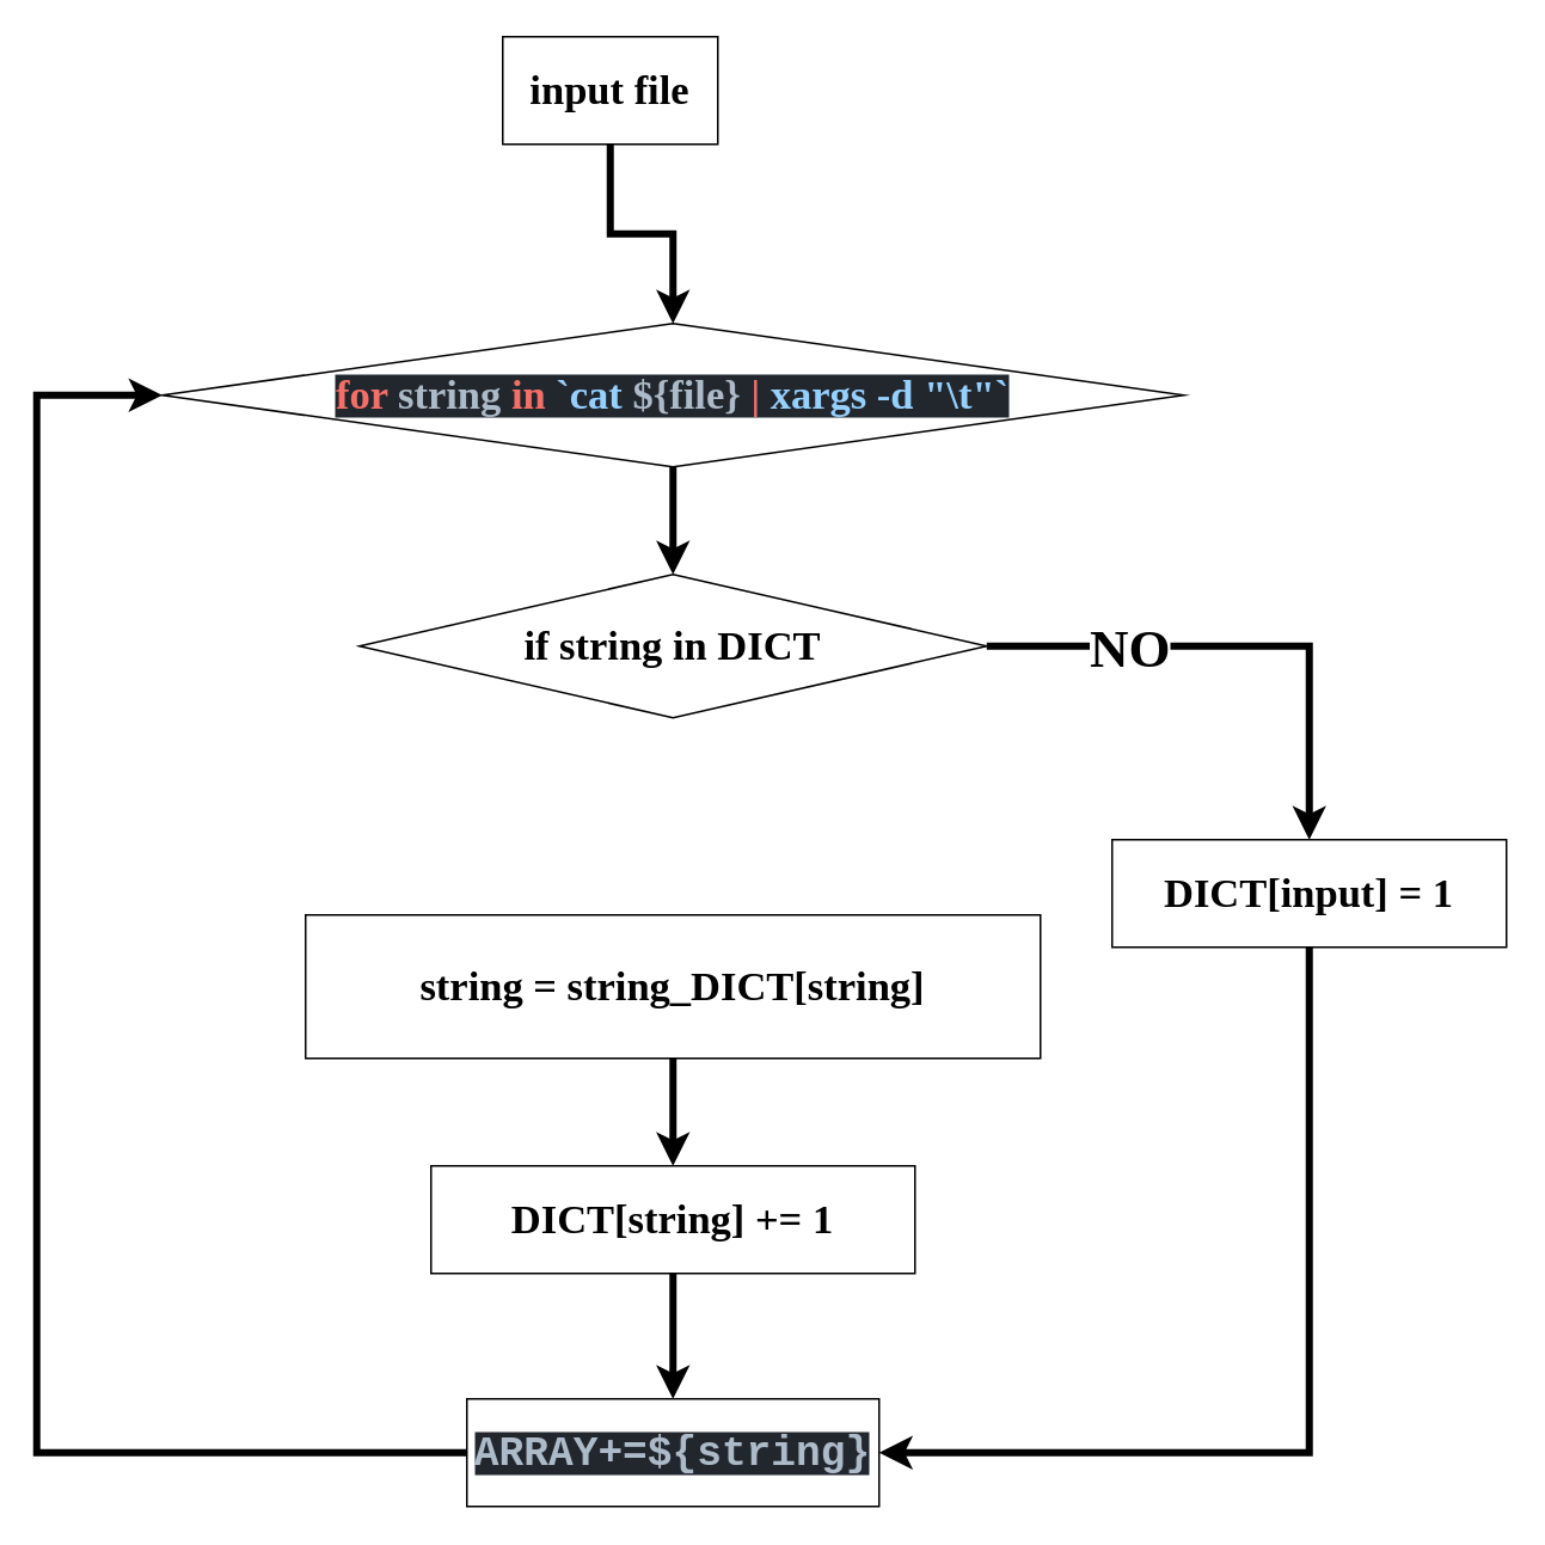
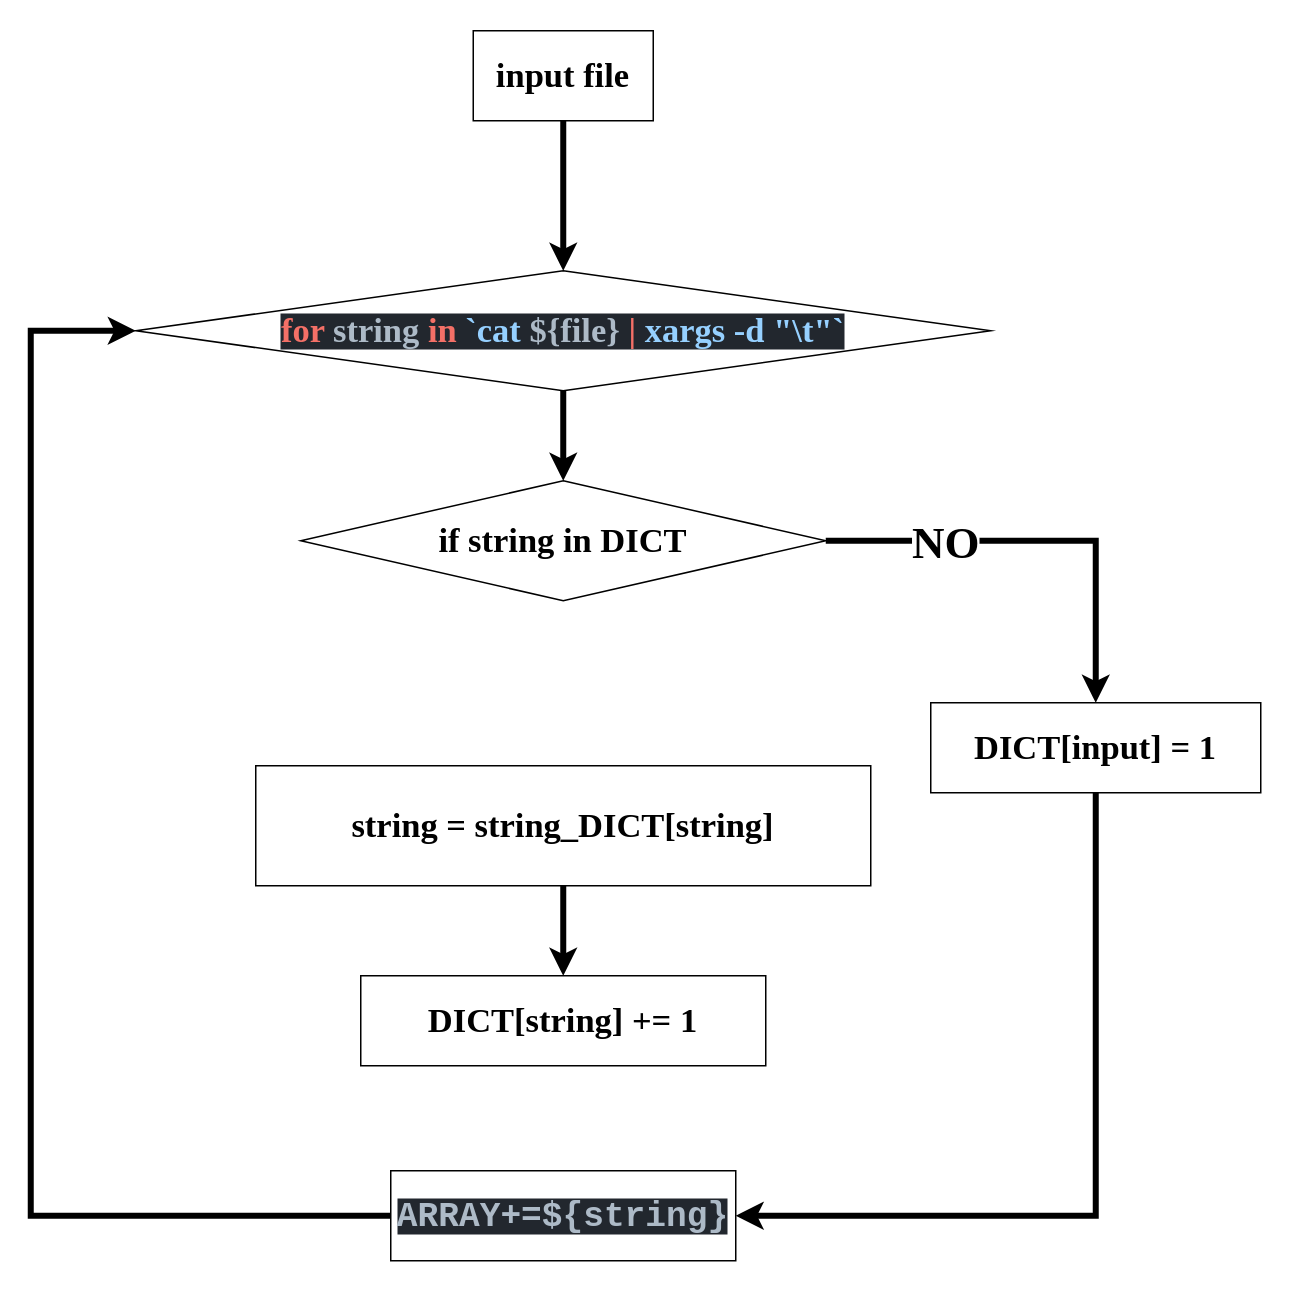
  <mxCell id="0" />
  <mxCell id="1" parent="0" />
  <mxCell id="2" value="" style="edgeStyle=orthogonalEdgeStyle;rounded=0;orthogonalLoop=1;jettySize=auto;html=1;fontSize=23;strokeWidth=4;fontFamily=ubuntumono nerd font;fontStyle=1" edge="1" parent="1" source="3" target="5"><mxGeometry relative="1" as="geometry" /></mxCell>
- <mxCell id="3" value="input file" style="rounded=0;whiteSpace=wrap;html=1;fontSize=23;fontFamily=ubuntumono nerd font;fontStyle=1" vertex="1" parent="1"><mxGeometry x="280" y="20" width="120" height="60" as="geometry" /></mxCell>
+ <mxCell id="3" value="input file" style="rounded=0;whiteSpace=wrap;html=1;fontSize=23;fontFamily=ubuntumono nerd font;fontStyle=1" vertex="1" parent="1"><mxGeometry x="315" y="20" width="120" height="60" as="geometry" /></mxCell>
  <mxCell id="4" value="" style="edgeStyle=orthogonalEdgeStyle;rounded=0;orthogonalLoop=1;jettySize=auto;html=1;strokeWidth=4;fontSize=23;fontFamily=ubuntumono nerd font;fontStyle=1" edge="1" parent="1" source="5" target="8"><mxGeometry relative="1" as="geometry" /></mxCell>
  <mxCell id="5" value="&lt;div style=&quot;color: rgb(173, 186, 199); background-color: rgb(34, 39, 46); line-height: 24px; font-size: 23px;&quot;&gt;&lt;font face=&quot;ubuntumono nerd font&quot; style=&quot;font-size: 23px;&quot;&gt;&lt;span style=&quot;color: rgb(244, 112, 103); font-size: 23px;&quot;&gt;for&lt;/span&gt; string &lt;span style=&quot;color: rgb(244, 112, 103); font-size: 23px;&quot;&gt;in&lt;/span&gt; &lt;span style=&quot;color: rgb(150, 208, 255); font-size: 23px;&quot;&gt;`cat &lt;/span&gt;${file}&lt;span style=&quot;color: rgb(150, 208, 255); font-size: 23px;&quot;&gt; &lt;/span&gt;&lt;span style=&quot;color: rgb(244, 112, 103); font-size: 23px;&quot;&gt;|&lt;/span&gt;&lt;span style=&quot;color: rgb(150, 208, 255); font-size: 23px;&quot;&gt; xargs -d &quot;\t&quot;`&lt;/span&gt;&lt;/font&gt;&lt;/div&gt;" style="rhombus;whiteSpace=wrap;html=1;rounded=0;fontSize=23;fontFamily=ubuntumono nerd font;fontStyle=1" vertex="1" parent="1"><mxGeometry x="90" y="180" width="570" height="80" as="geometry" /></mxCell>
  <mxCell id="6" value="" style="edgeStyle=orthogonalEdgeStyle;rounded=0;orthogonalLoop=1;jettySize=auto;html=1;fontSize=23;strokeWidth=4;fontFamily=ubuntumono nerd font;fontStyle=1" edge="1" parent="1" source="8" target="10"><mxGeometry relative="1" as="geometry" /></mxCell>
  <mxCell id="7" value="NO" style="edgeLabel;html=1;align=center;verticalAlign=middle;resizable=0;points=[];fontSize=30;fontFamily=ubuntumono nerd font;fontStyle=1" vertex="1" connectable="0" parent="6"><mxGeometry x="-0.441" relative="1" as="geometry"><mxPoint x="-1" as="offset" /></mxGeometry></mxCell>
  <mxCell id="8" value="if string in DICT" style="rhombus;whiteSpace=wrap;html=1;rounded=0;fontSize=23;fontFamily=ubuntumono nerd font;fontStyle=1" vertex="1" parent="1"><mxGeometry x="200" y="320" width="350" height="80" as="geometry" /></mxCell>
  <mxCell id="9" style="edgeStyle=orthogonalEdgeStyle;rounded=0;orthogonalLoop=1;jettySize=auto;html=1;entryX=1;entryY=0.5;entryDx=0;entryDy=0;fontSize=23;exitX=0.5;exitY=1;exitDx=0;exitDy=0;strokeWidth=4;fontFamily=ubuntumono nerd font;fontStyle=1" edge="1" parent="1" source="10" target="12"><mxGeometry relative="1" as="geometry" /></mxCell>
  <mxCell id="10" value="DICT[input] = 1" style="whiteSpace=wrap;html=1;rounded=0;fontSize=23;fontFamily=ubuntumono nerd font;fontStyle=1" vertex="1" parent="1"><mxGeometry x="620" y="468" width="220" height="60" as="geometry" /></mxCell>
  <mxCell id="11" style="edgeStyle=orthogonalEdgeStyle;rounded=0;orthogonalLoop=1;jettySize=auto;html=1;entryX=0;entryY=0.5;entryDx=0;entryDy=0;fontSize=23;strokeWidth=4;fontFamily=ubuntumono nerd font;fontStyle=1;exitX=0;exitY=0.5;exitDx=0;exitDy=0;" edge="1" parent="1" source="12" target="5"><mxGeometry relative="1" as="geometry"><Array as="points"><mxPoint x="20" y="810" /><mxPoint x="20" y="220" /></Array></mxGeometry></mxCell>
  <mxCell id="12" value="&lt;div style=&quot;color: rgb(173, 186, 199); background-color: rgb(34, 39, 46); font-family: &amp;quot;ubuntumono nerd font&amp;quot;, &amp;quot;courier new&amp;quot;, monospace, &amp;quot;droid sans mono&amp;quot;, monospace, monospace, &amp;quot;droid sans fallback&amp;quot;; line-height: 24px; font-size: 23px;&quot;&gt;ARRAY+=${string}&lt;/div&gt;" style="rounded=0;whiteSpace=wrap;html=1;fontSize=23;fontFamily=ubuntumono nerd font;fontStyle=1" vertex="1" parent="1"><mxGeometry x="260" y="780" width="230" height="60" as="geometry" /></mxCell>
  <mxCell id="13" value="" style="edgeStyle=orthogonalEdgeStyle;rounded=0;orthogonalLoop=1;jettySize=auto;html=1;strokeWidth=4;fontSize=30;" edge="1" parent="1" source="14" target="16"><mxGeometry relative="1" as="geometry" /></mxCell>
  <mxCell id="14" value="string = string_DICT[string]" style="whiteSpace=wrap;html=1;rounded=0;fontFamily=ubuntumono nerd font;fontSize=23;fontStyle=1;" vertex="1" parent="1"><mxGeometry x="170" y="510" width="410" height="80" as="geometry" /></mxCell>
- <mxCell id="15" value="" style="edgeStyle=orthogonalEdgeStyle;rounded=0;orthogonalLoop=1;jettySize=auto;html=1;strokeWidth=4;fontSize=30;" edge="1" parent="1" source="16" target="12"><mxGeometry relative="1" as="geometry" /></mxCell>
  <mxCell id="16" value="DICT[string] += 1" style="whiteSpace=wrap;html=1;rounded=0;fontSize=23;fontFamily=ubuntumono nerd font;fontStyle=1" vertex="1" parent="1"><mxGeometry x="240" y="650" width="270" height="60" as="geometry" /></mxCell>
